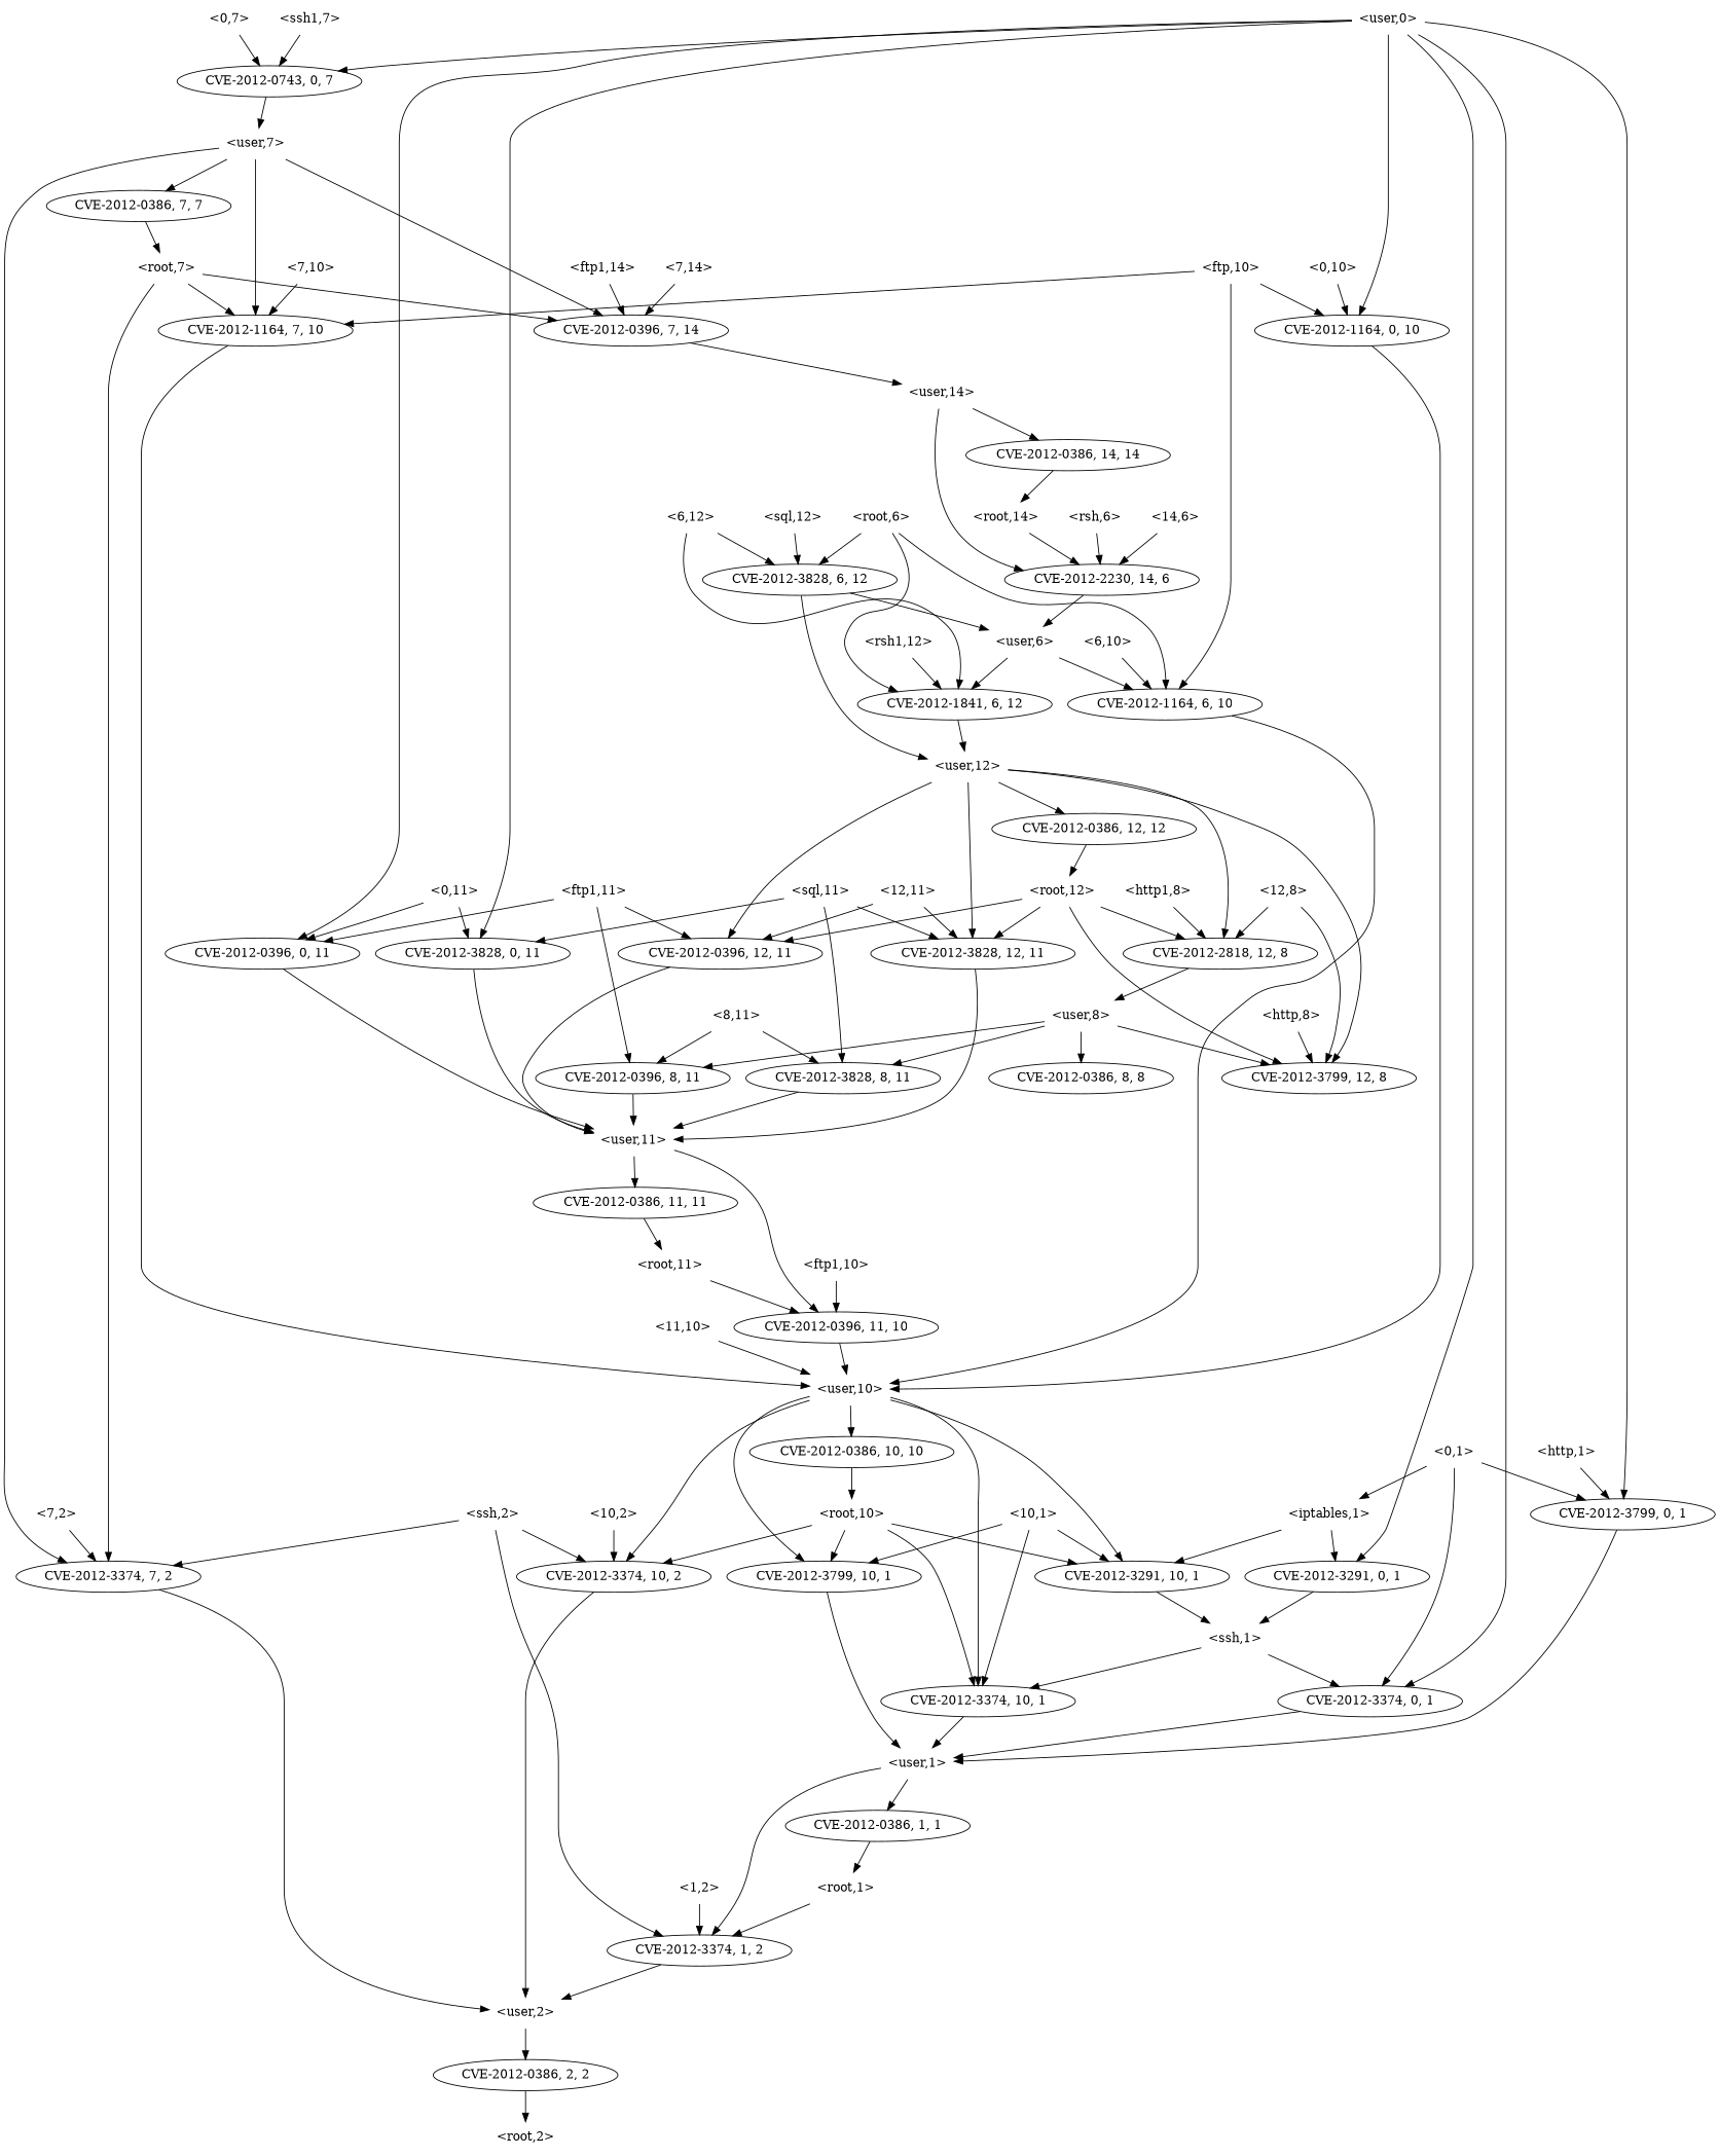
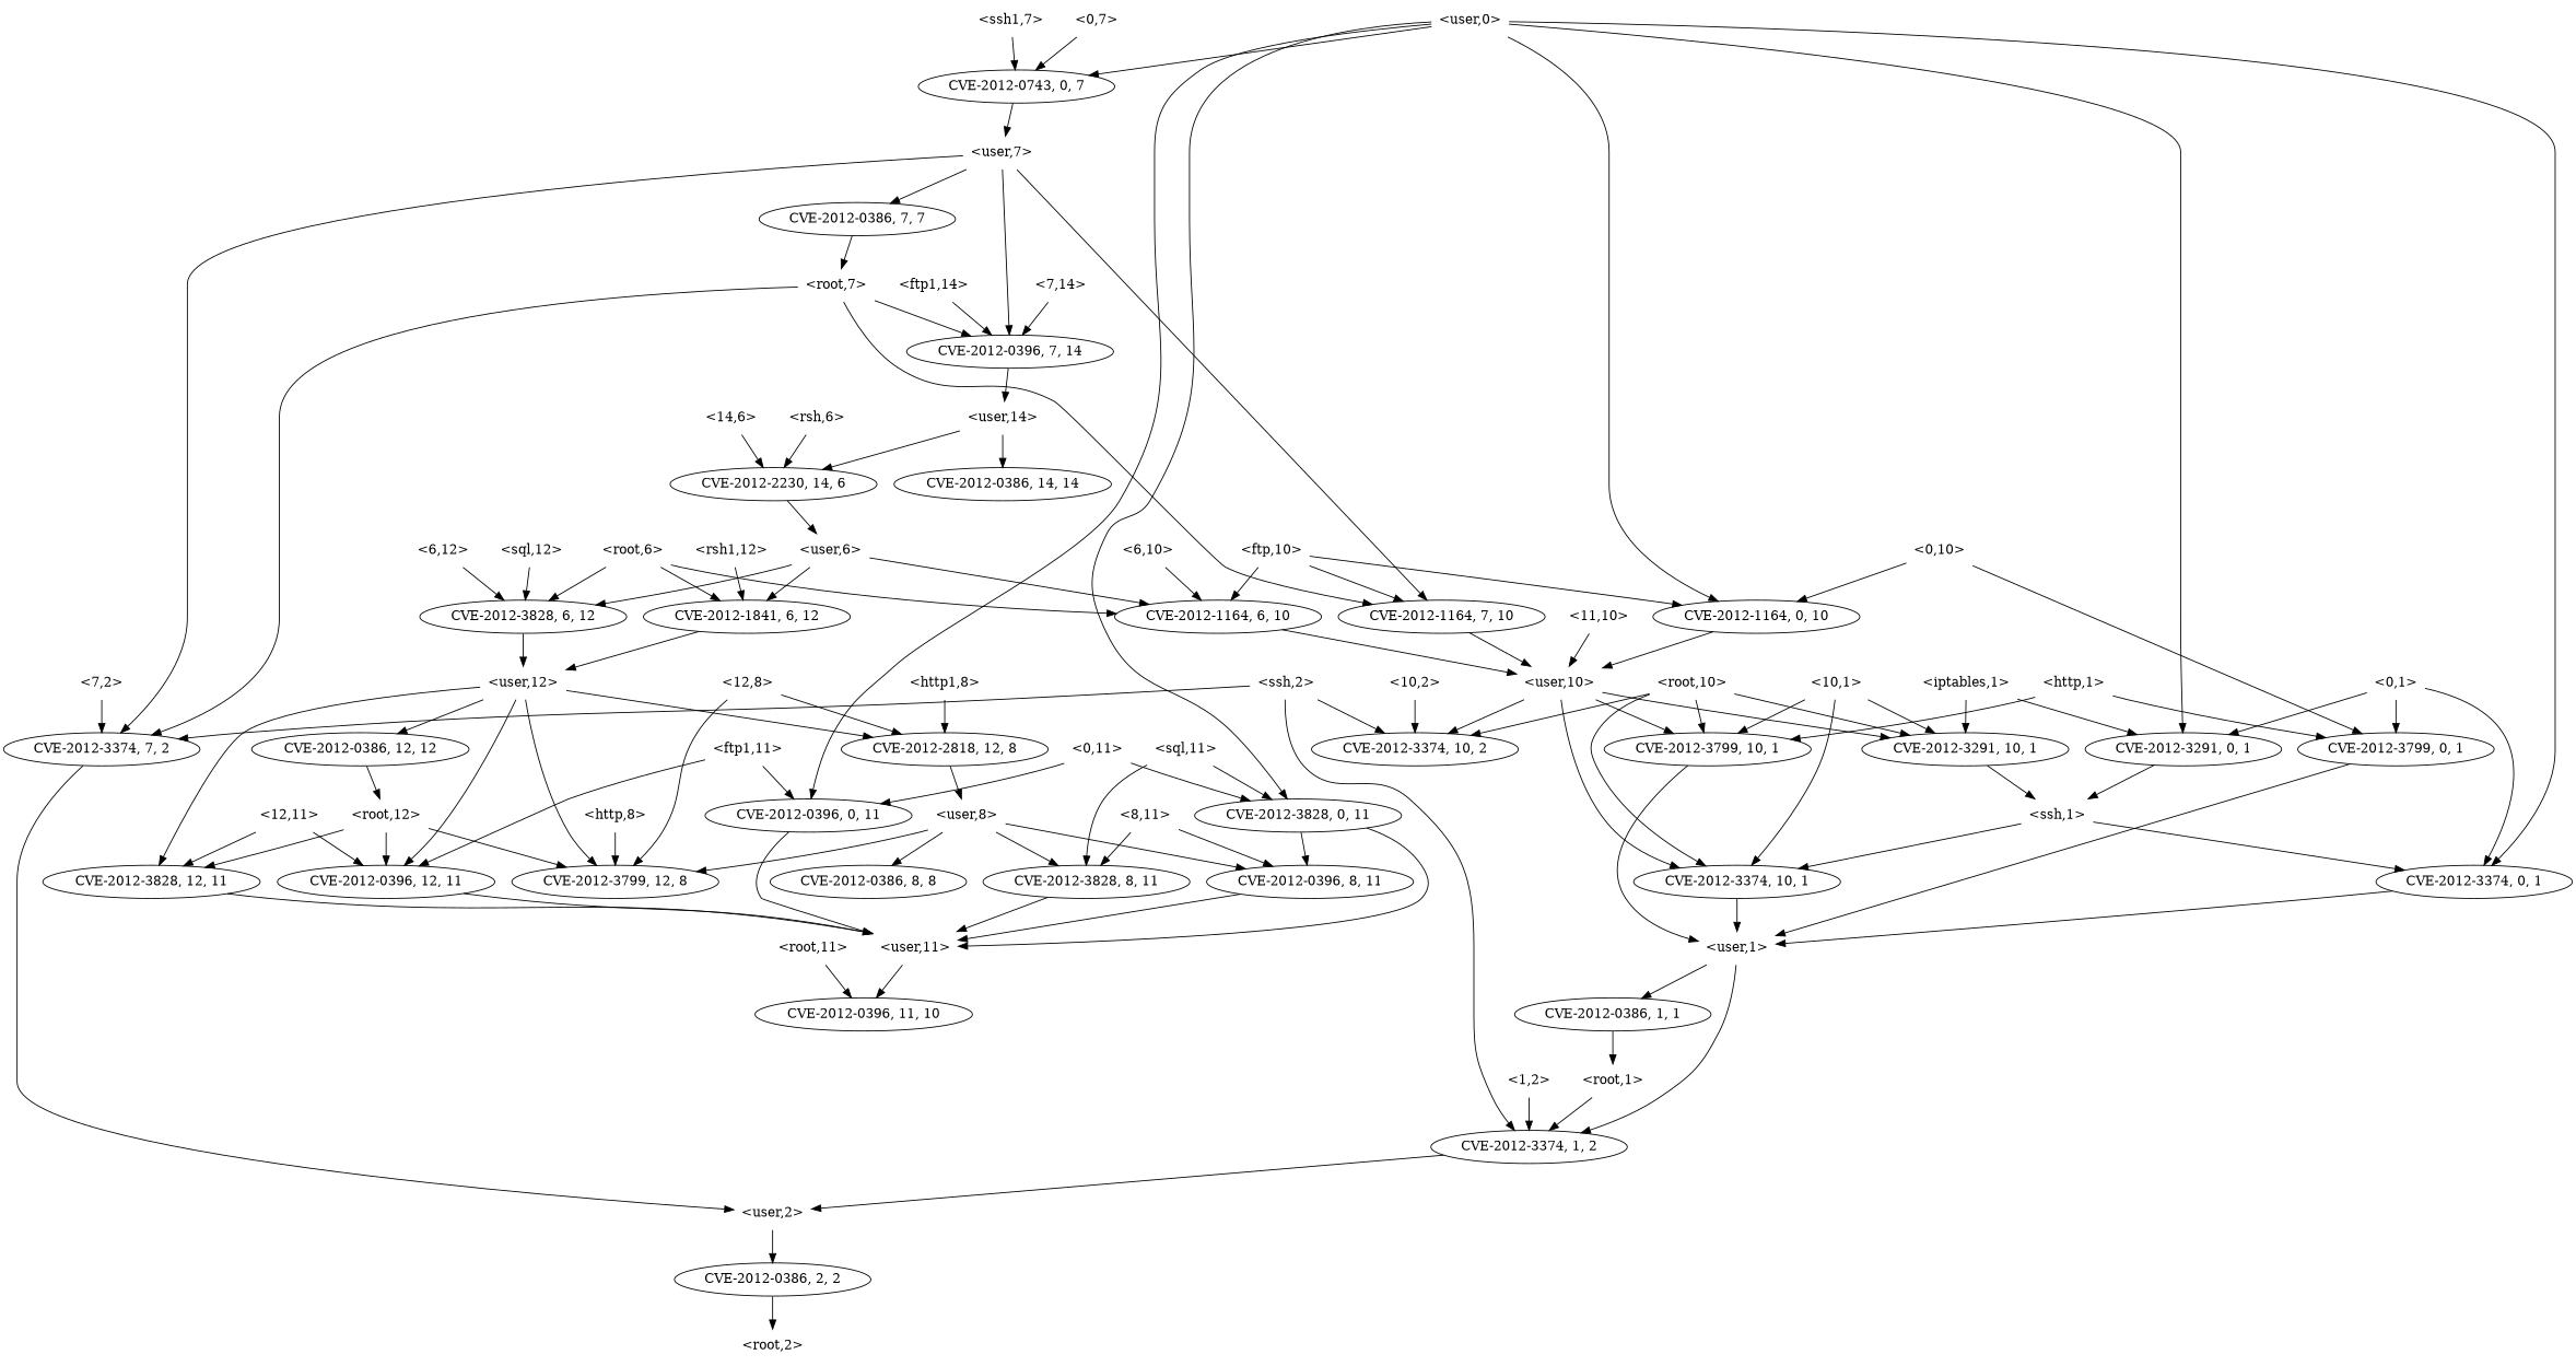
  strict digraph {
    node [shape=plaintext]
    n1 [height=0.5 label=<CVE-2012-3828, 8, 11> width=2.5686 shape=""]
    "<user,11>" [height=0.5 width=1.0069]
    n3 [height=0.5 label=<CVE-2012-0396, 11, 10> width=2.7013 shape=""]
-   n4 [height=0.5 label=<CVE-2012-0386, 11, 11> width=2.7013 shape=""]
    "<user,10>" [height=0.5 width=1.0069]
    "<root,11>" [height=0.5 width=1]
    n7 [height=0.5 label=<CVE-2012-3291, 10, 1> width=2.5686 shape=""]
    n8 [height=0.5 label=<CVE-2012-3374, 10, 1> width=2.5686 shape=""]
    n9 [height=0.5 label=<CVE-2012-3374, 10, 2> width=2.5686 shape=""]
-   n10 [height=0.5 label=<CVE-2012-0386, 10, 10> width=2.7013 shape=""]
    n11 [height=0.5 label=<CVE-2012-3799, 10, 1> width=2.5686 shape=""]
    n12 [height=0.5 label=<CVE-2012-0743, 0, 7> width=2.4499 shape=""]
    "<user,7>" [height=0.5 width=0.91667]
    n14 [height=0.5 label=<CVE-2012-3374, 7, 2> width=2.4499 shape=""]
    n15 [height=0.5 label=<CVE-2012-0396, 7, 14> width=2.5686 shape=""]
    n16 [height=0.5 label=<CVE-2012-1164, 7, 10> width=2.5686 shape=""]
    n17 [height=0.5 label=<CVE-2012-0386, 7, 7> width=2.4499 shape=""]
    "<user,2>" [height=0.5 width=0.91667]
    "<user,14>" [height=0.5 width=1.0069]
    "<root,7>" [height=0.5 width=0.89583]
    n21 [height=0.5 label=<CVE-2012-0386, 2, 2> width=2.4499 shape=""]
    n22 [height=0.5 label=<CVE-2012-2230, 14, 6> width=2.5686 shape=""]
    n23 [height=0.5 label=<CVE-2012-0386, 14, 14> width=2.7013 shape=""]
    "<ssh,1>" [height=0.5 width=0.84028]
    "<user,1>" [height=0.5 width=0.91667]
    "<root,10>" [height=0.5 width=1]
    n27 [height=0.5 label=<CVE-2012-3374, 0, 1> width=2.4499 shape=""]
    n28 [height=0.5 label=<CVE-2012-3374, 1, 2> width=2.4499 shape=""]
    n29 [height=0.5 label=<CVE-2012-0386, 1, 1> width=2.4499 shape=""]
    "<root,1>" [height=0.5 width=0.89583]
    "<root,2>" [height=0.5 width=0.89583]
    "<6,10>" [height=0.5 width=0.78472]
    n33 [height=0.5 label=<CVE-2012-1164, 6, 10> width=2.5686 shape=""]
-   "<root,14>" [height=0.5 width=1]
    "<user,6>" [height=0.5 width=0.91667]
    n36 [height=0.5 label=<CVE-2012-1841, 6, 12> width=2.5686 shape=""]
    n37 [height=0.5 label=<CVE-2012-3828, 6, 12> width=2.5686 shape=""]
    "<user,12>" [height=0.5 width=1.0069]
    "<ssh1,7>" [height=0.5 width=0.94444]
    "<sql,11>" [height=0.5 width=0.91667]
    n41 [height=0.5 label=<CVE-2012-3828, 12, 11> width=2.7013 shape=""]
    n42 [height=0.5 label=<CVE-2012-3828, 0, 11> width=2.5686 shape=""]
    "<0,11>" [height=0.5 width=0.78472]
    n44 [height=0.5 label=<CVE-2012-0396, 0, 11> width=2.5686 shape=""]
    n45 [height=0.5 label=<CVE-2012-0396, 12, 11> width=2.7013 shape=""]
    "<ftp,10>" [height=0.5 width=0.89583]
    n47 [height=0.5 label=<CVE-2012-1164, 0, 10> width=2.5686 shape=""]
    "<http,8>" [height=0.5 width=0.89583]
    n49 [height=0.5 label=<CVE-2012-3799, 12, 8> width=2.5686 shape=""]
    "<user,8>" [height=0.5 width=0.91667]
    n51 [height=0.5 label=<CVE-2012-0386, 8, 8> width=2.4499 shape=""]
    n52 [height=0.5 label=<CVE-2012-0396, 8, 11> width=2.5686 shape=""]
-   "<ftp1,10>" [height=0.5 width=1]
    "<10,2>" [height=0.5 width=0.78472]
    "<user,0>" [height=0.5 width=0.91667]
    n56 [height=0.5 label=<CVE-2012-3291, 0, 1> width=2.4499 shape=""]
    n57 [height=0.5 label=<CVE-2012-3799, 0, 1> width=2.4499 shape=""]
    "<root,12>" [height=0.5 width=1]
    n59 [height=0.5 label=<CVE-2012-2818, 12, 8> width=2.5686 shape=""]
    "<0,10>" [height=0.5 width=0.78472]
    n61 [height=0.5 label=<CVE-2012-0386, 12, 12> width=2.7013 shape=""]
    "<0,7>" [height=0.5 width=0.75]
    "<12,8>" [height=0.5 width=0.78472]
    "<0,1>" [height=0.5 width=0.75]
    "<http,1>" [height=0.5 width=0.89583]
    "<iptables,1>" [height=0.5 width=1.1944]
    "<8,11>" [height=0.5 width=0.78472]
    "<7,14>" [height=0.5 width=0.78472]
    "<rsh1,12>" [height=0.5 width=1.0278]
    "<ftp1,11>" [height=0.5 width=1]
    "<10,1>" [height=0.5 width=0.78472]
    "<root,6>" [height=0.5 width=0.89583]
    "<12,11>" [height=0.5 width=0.88889]
    "<6,12>" [height=0.5 width=0.78472]
    "<ssh,2>" [height=0.5 width=0.84028]
-   "<7,10>" [height=0.5 width=0.78472]
    "<7,2>" [height=0.5 width=0.75]
    "<rsh,6>" [height=0.5 width=0.81944]
    "<14,6>" [height=0.5 width=0.78472]
    "<ftp1,14>" [height=0.5 width=1]
    "<11,10>" [height=0.5 width=0.88889]
    "<1,2>" [height=0.5 width=0.75]
    "<sql,12>" [height=0.5 width=0.91667]
    "<http1,8>" [height=0.5 width=0.97917]
    n1 -> "<user,11>"
    "<user,11>" -> n3
-   "<user,11>" -> n4
-   n3 -> "<user,10>"
-   n4 -> "<root,11>"
    "<user,10>" -> n7
    "<user,10>" -> n8
    "<user,10>" -> n9
-   "<user,10>" -> n10
    "<user,10>" -> n11
    "<root,11>" -> n3
    n7 -> "<ssh,1>"
    n8 -> "<user,1>"
-   n9 -> "<user,2>"
-   n10 -> "<root,10>"
    n11 -> "<user,1>"
    n12 -> "<user,7>"
    "<user,7>" -> n14
    "<user,7>" -> n15
    "<user,7>" -> n16
    "<user,7>" -> n17
    n14 -> "<user,2>"
    n15 -> "<user,14>"
    n16 -> "<user,10>"
    n17 -> "<root,7>"
    "<user,2>" -> n21
    "<user,14>" -> n22
    "<user,14>" -> n23
    "<root,7>" -> n14
    "<root,7>" -> n15
    "<root,7>" -> n16
    n21 -> "<root,2>"
    n22 -> "<user,6>"
-   n23 -> "<root,14>"
    "<ssh,1>" -> n8
    "<ssh,1>" -> n27
    "<user,1>" -> n28
    "<user,1>" -> n29
    "<root,10>" -> n7
    "<root,10>" -> n8
    "<root,10>" -> n9
    "<root,10>" -> n11
    n27 -> "<user,1>"
    n28 -> "<user,2>"
    n29 -> "<root,1>"
    "<root,1>" -> n28
    "<6,10>" -> n33
    n33 -> "<user,10>"
-   "<root,14>" -> n22
    "<user,6>" -> n33
    "<user,6>" -> n36
-   n37 -> "<user,6>"
+   "<user,6>" -> n37
    n36 -> "<user,12>"
    n37 -> "<user,12>"
    "<user,12>" -> n41
    "<user,12>" -> n45
    "<user,12>" -> n49
    "<user,12>" -> n59
    "<user,12>" -> n61
    "<ssh1,7>" -> n12
    "<sql,11>" -> n1
-   "<sql,11>" -> n41
    "<sql,11>" -> n42
    n41 -> "<user,11>"
    n42 -> "<user,11>"
    "<0,11>" -> n42
    "<0,11>" -> n44
    n44 -> "<user,11>"
    n45 -> "<user,11>"
    "<ftp,10>" -> n16
    "<ftp,10>" -> n33
    "<ftp,10>" -> n47
    n47 -> "<user,10>"
    "<http,8>" -> n49
    "<user,8>" -> n1
    "<user,8>" -> n49
    "<user,8>" -> n51
    "<user,8>" -> n52
    n52 -> "<user,11>"
-   "<ftp1,10>" -> n3
    "<10,2>" -> n9
    "<user,0>" -> n12
    "<user,0>" -> n27
    "<user,0>" -> n42
    "<user,0>" -> n44
    "<user,0>" -> n47
    "<user,0>" -> n56
-   "<user,0>" -> n57
+   "<0,10>" -> n57
    n56 -> "<ssh,1>"
    n57 -> "<user,1>"
    "<root,12>" -> n41
    "<root,12>" -> n45
    "<root,12>" -> n49
-   "<root,12>" -> n59
    n59 -> "<user,8>"
    "<0,10>" -> n47
    n61 -> "<root,12>"
    "<0,7>" -> n12
    "<12,8>" -> n49
    "<12,8>" -> n59
    "<0,1>" -> n27
-   "<0,1>" -> "<iptables,1>"
+   "<0,1>" -> n56
    "<0,1>" -> n57
+   "<http,1>" -> n11
    "<http,1>" -> n57
    "<iptables,1>" -> n7
    "<iptables,1>" -> n56
    "<8,11>" -> n1
    "<8,11>" -> n52
    "<7,14>" -> n15
    "<rsh1,12>" -> n36
    "<ftp1,11>" -> n44
    "<ftp1,11>" -> n45
-   "<ftp1,11>" -> n52
+   n42 -> n52
    "<10,1>" -> n7
    "<10,1>" -> n8
    "<10,1>" -> n11
    "<root,6>" -> n33
    "<root,6>" -> n36
    "<root,6>" -> n37
    "<12,11>" -> n41
    "<12,11>" -> n45
-   "<6,12>" -> n36
    "<6,12>" -> n37
    "<ssh,2>" -> n9
    "<ssh,2>" -> n14
    "<ssh,2>" -> n28
-   "<7,10>" -> n16
    "<7,2>" -> n14
    "<rsh,6>" -> n22
    "<14,6>" -> n22
    "<ftp1,14>" -> n15
    "<11,10>" -> "<user,10>"
    "<1,2>" -> n28
    "<sql,12>" -> n37
    "<http1,8>" -> n59
  }
